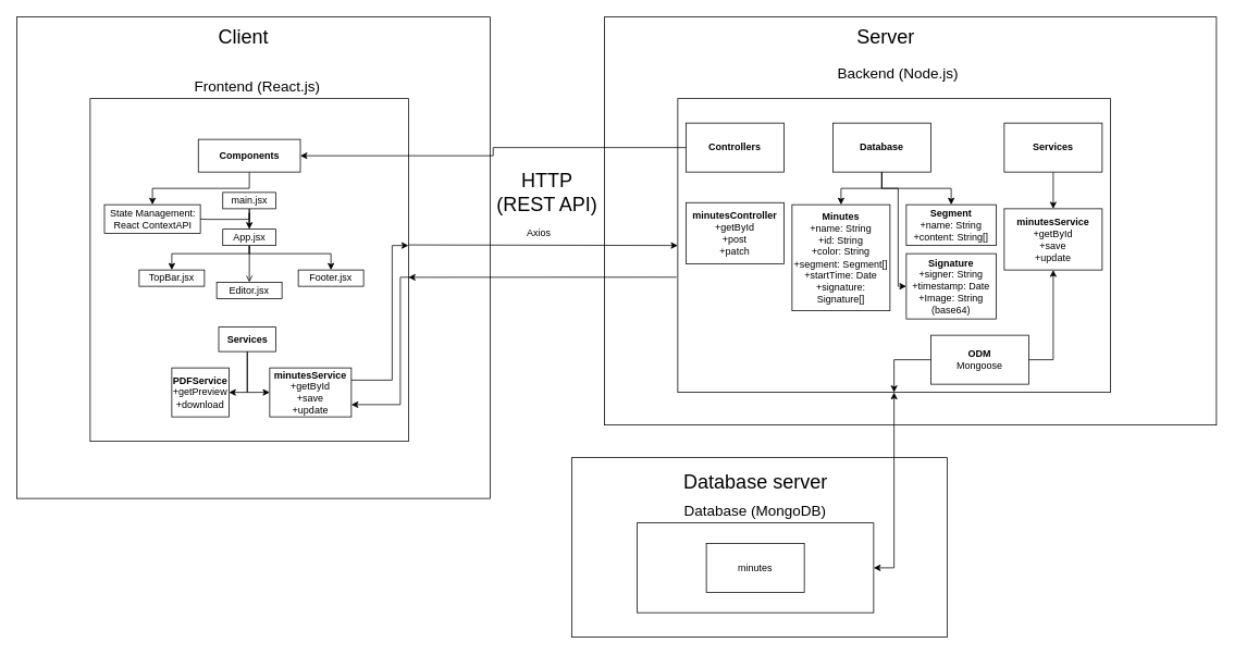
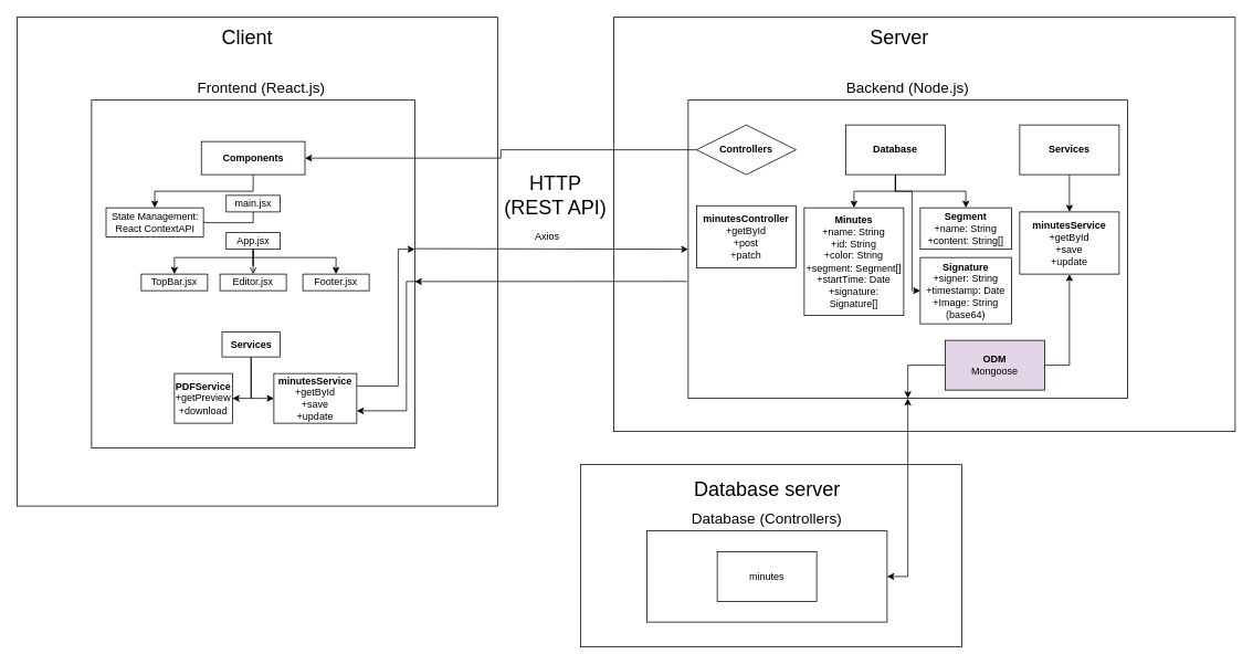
  <mxCell id="0" />
  <mxCell id="1" parent="0" />
  <mxCell id="2" value="" style="rounded=0;whiteSpace=wrap;html=1;" parent="1" vertex="1"><mxGeometry x="700" y="560" width="460" height="220" as="geometry" /></mxCell>
  <mxCell id="3" value="" style="rounded=0;whiteSpace=wrap;html=1;" parent="1" vertex="1"><mxGeometry x="740" y="20" width="750" height="500" as="geometry" /></mxCell>
  <mxCell id="4" value="" style="rounded=0;whiteSpace=wrap;html=1;" parent="1" vertex="1"><mxGeometry x="20" y="20" width="580" height="590" as="geometry" /></mxCell>
  <mxCell id="5" style="edgeStyle=orthogonalEdgeStyle;rounded=0;orthogonalLoop=1;jettySize=auto;html=1;entryX=0;entryY=0.5;entryDx=0;entryDy=0;exitX=1.001;exitY=0.427;exitDx=0;exitDy=0;exitPerimeter=0;" parent="1" source="6" target="7" edge="1"><mxGeometry relative="1" as="geometry"><Array as="points"><mxPoint x="502" y="299" /></Array></mxGeometry></mxCell>
  <mxCell id="6" value="" style="rounded=0;whiteSpace=wrap;html=1;" parent="1" vertex="1"><mxGeometry x="110" y="120" width="390" height="420" as="geometry" /></mxCell>
  <mxCell id="7" value="" style="rounded=0;whiteSpace=wrap;html=1;" parent="1" vertex="1"><mxGeometry x="830" y="120" width="530" height="360" as="geometry" /></mxCell>
  <mxCell id="8" value="" style="rounded=0;whiteSpace=wrap;html=1;" parent="1" vertex="1"><mxGeometry x="780" y="640" width="290" height="110" as="geometry" /></mxCell>
  <mxCell id="9" value="Frontend (React.js)" style="text;html=1;strokeColor=none;fillColor=none;align=center;verticalAlign=middle;whiteSpace=wrap;rounded=0;fontSize=18;" parent="1" vertex="1"><mxGeometry x="120" y="90" width="390" height="30" as="geometry" /></mxCell>
- <mxCell id="10" value="Backend (Node.js)" style="text;html=1;strokeColor=none;fillColor=none;align=center;verticalAlign=middle;whiteSpace=wrap;rounded=0;fontSize=18;" parent="1" vertex="1"><mxGeometry x="835" y="75" width="530" height="30" as="geometry" /></mxCell>
- <mxCell id="11" value="Database (MongoDB)" style="text;html=1;strokeColor=none;fillColor=none;align=center;verticalAlign=middle;whiteSpace=wrap;rounded=0;fontSize=18;" parent="1" vertex="1"><mxGeometry x="780" y="610" width="290" height="30" as="geometry" /></mxCell>
+ <mxCell id="10" value="Backend (Node.js)" style="text;html=1;strokeColor=none;fillColor=none;align=center;verticalAlign=middle;whiteSpace=wrap;rounded=0;fontSize=18;" parent="1" vertex="1"><mxGeometry x="830" y="90" width="530" height="30" as="geometry" /></mxCell>
+ <mxCell id="11" value="Database (Controllers)" style="text;html=1;strokeColor=none;fillColor=none;align=center;verticalAlign=middle;whiteSpace=wrap;rounded=0;fontSize=18;" parent="1" vertex="1"><mxGeometry x="780" y="610" width="290" height="30" as="geometry" /></mxCell>
  <mxCell id="12" style="edgeStyle=orthogonalEdgeStyle;rounded=0;orthogonalLoop=1;jettySize=auto;html=1;entryX=1;entryY=0.5;entryDx=0;entryDy=0;" parent="1" source="14" target="31" edge="1"><mxGeometry relative="1" as="geometry" /></mxCell>
  <mxCell id="13" style="edgeStyle=orthogonalEdgeStyle;rounded=0;orthogonalLoop=1;jettySize=auto;html=1;entryX=0;entryY=0.5;entryDx=0;entryDy=0;" parent="1" source="14" target="32" edge="1"><mxGeometry relative="1" as="geometry" /></mxCell>
  <mxCell id="14" value="Services" style="rounded=0;whiteSpace=wrap;html=1;fontStyle=1" parent="1" vertex="1"><mxGeometry x="267.5" y="400" width="70" height="30" as="geometry" /></mxCell>
  <mxCell id="15" style="edgeStyle=orthogonalEdgeStyle;rounded=0;orthogonalLoop=1;jettySize=auto;html=1;" parent="1" source="16" target="35" edge="1"><mxGeometry relative="1" as="geometry" /></mxCell>
- <mxCell id="16" value="Controllers" style="rounded=0;whiteSpace=wrap;html=1;fontStyle=1" parent="1" vertex="1"><mxGeometry x="840" y="150" width="120" height="60" as="geometry" /></mxCell>
+ <mxCell id="16" value="Controllers" style="rhombus;whiteSpace=wrap;html=1;fontStyle=1;" parent="1" vertex="1"><mxGeometry x="840" y="150" width="120" height="60" as="geometry" /></mxCell>
  <mxCell id="17" style="edgeStyle=orthogonalEdgeStyle;rounded=0;orthogonalLoop=1;jettySize=auto;html=1;entryX=0.5;entryY=0;entryDx=0;entryDy=0;" parent="1" source="20" target="29" edge="1"><mxGeometry relative="1" as="geometry" /></mxCell>
  <mxCell id="18" style="edgeStyle=orthogonalEdgeStyle;rounded=0;orthogonalLoop=1;jettySize=auto;html=1;" parent="1" source="20" target="49" edge="1"><mxGeometry relative="1" as="geometry" /></mxCell>
  <mxCell id="19" style="edgeStyle=orthogonalEdgeStyle;rounded=0;orthogonalLoop=1;jettySize=auto;html=1;entryX=0;entryY=0.5;entryDx=0;entryDy=0;exitX=0.5;exitY=1;exitDx=0;exitDy=0;" parent="1" source="20" target="50" edge="1"><mxGeometry relative="1" as="geometry"><Array as="points"><mxPoint x="1080" y="230" /><mxPoint x="1100" y="230" /></Array></mxGeometry></mxCell>
  <mxCell id="20" value="Database" style="rounded=0;whiteSpace=wrap;html=1;fontStyle=1" parent="1" vertex="1"><mxGeometry x="1020" y="150" width="120" height="60" as="geometry" /></mxCell>
  <mxCell id="21" style="edgeStyle=orthogonalEdgeStyle;rounded=0;orthogonalLoop=1;jettySize=auto;html=1;entryX=0.5;entryY=0;entryDx=0;entryDy=0;" parent="1" source="22" target="30" edge="1"><mxGeometry relative="1" as="geometry" /></mxCell>
  <mxCell id="22" value="Services" style="rounded=0;whiteSpace=wrap;html=1;fontStyle=1" parent="1" vertex="1"><mxGeometry x="1230" y="150" width="120" height="60" as="geometry" /></mxCell>
  <mxCell id="23" value="minutes" style="rounded=0;whiteSpace=wrap;html=1;" parent="1" vertex="1"><mxGeometry x="865" y="665" width="120" height="60" as="geometry" /></mxCell>
  <mxCell id="24" value="" style="endArrow=classic;html=1;rounded=0;exitX=-0.003;exitY=0.608;exitDx=0;exitDy=0;exitPerimeter=0;" parent="1" source="7" edge="1"><mxGeometry width="50" height="50" relative="1" as="geometry"><mxPoint x="831" y="338" as="sourcePoint" /><mxPoint x="500" y="339" as="targetPoint" /></mxGeometry></mxCell>
  <mxCell id="25" value="Axios" style="text;html=1;strokeColor=none;fillColor=none;align=center;verticalAlign=middle;whiteSpace=wrap;rounded=0;" parent="1" vertex="1"><mxGeometry x="580" y="270" width="160" height="30" as="geometry" /></mxCell>
  <mxCell id="26" value="HTTP (REST API)" style="text;html=1;strokeColor=none;fillColor=none;align=center;verticalAlign=middle;whiteSpace=wrap;rounded=0;fontSize=24;" parent="1" vertex="1"><mxGeometry x="600" y="220" width="140" height="30" as="geometry" /></mxCell>
  <mxCell id="27" value="" style="endArrow=classic;startArrow=classic;html=1;rounded=0;entryX=0.5;entryY=1;entryDx=0;entryDy=0;exitX=1;exitY=0.5;exitDx=0;exitDy=0;" parent="1" source="8" target="7" edge="1"><mxGeometry width="50" height="50" relative="1" as="geometry"><mxPoint x="1040" y="700" as="sourcePoint" /><mxPoint x="1090" y="650" as="targetPoint" /><Array as="points"><mxPoint x="1095" y="695" /></Array></mxGeometry></mxCell>
  <mxCell id="28" value="&lt;b&gt;minutesController&lt;/b&gt;&lt;br&gt;+getById&lt;br&gt;+post&lt;br&gt;+patch" style="rounded=0;whiteSpace=wrap;html=1;" parent="1" vertex="1"><mxGeometry x="840" y="247.5" width="120" height="75" as="geometry" /></mxCell>
  <mxCell id="29" value="&lt;b&gt;Minutes&lt;/b&gt;&lt;br&gt;+name: String&lt;br&gt;+id: String&lt;br&gt;+color: String&lt;br&gt;+segment: Segment[]&lt;br&gt;+startTime: Date&lt;br&gt;+signature: Signature[]" style="rounded=0;whiteSpace=wrap;html=1;" parent="1" vertex="1"><mxGeometry x="970" y="250" width="120" height="130" as="geometry" /></mxCell>
  <mxCell id="30" value="&lt;b&gt;minutesService&lt;/b&gt;&lt;br&gt;+getById&lt;br&gt;+save&lt;br&gt;+update" style="rounded=0;whiteSpace=wrap;html=1;" parent="1" vertex="1"><mxGeometry x="1230" y="255" width="120" height="75" as="geometry" /></mxCell>
  <mxCell id="31" value="&lt;b&gt;PDFService&lt;/b&gt;&lt;br&gt;+getPreview&lt;br&gt;+download" style="rounded=0;whiteSpace=wrap;html=1;" parent="1" vertex="1"><mxGeometry x="210" y="450" width="70" height="60" as="geometry" /></mxCell>
  <mxCell id="32" value="&lt;b&gt;minutesService&lt;br&gt;&lt;/b&gt;+getById&lt;br&gt;+save&lt;br&gt;+update" style="rounded=0;whiteSpace=wrap;html=1;" parent="1" vertex="1"><mxGeometry x="330" y="450" width="100" height="60" as="geometry" /></mxCell>
  <mxCell id="33" value="State Management: React ContextAPI" style="rounded=0;whiteSpace=wrap;html=1;" parent="1" vertex="1"><mxGeometry x="127.5" y="250" width="117.5" height="35" as="geometry" /></mxCell>
  <mxCell id="34" style="edgeStyle=orthogonalEdgeStyle;rounded=0;orthogonalLoop=1;jettySize=auto;html=1;" parent="1" source="35" target="33" edge="1"><mxGeometry relative="1" as="geometry" /></mxCell>
  <mxCell id="35" value="Components" style="rounded=0;whiteSpace=wrap;html=1;fontStyle=1" parent="1" vertex="1"><mxGeometry x="242.5" y="170" width="125" height="40" as="geometry" /></mxCell>
- <mxCell id="36" style="edgeStyle=orthogonalEdgeStyle;rounded=0;orthogonalLoop=1;jettySize=auto;html=1;entryX=0.5;entryY=0;entryDx=0;entryDy=0;" parent="1" source="38" target="43" edge="1"><mxGeometry relative="1" as="geometry" /></mxCell>
  <mxCell id="37" style="edgeStyle=orthogonalEdgeStyle;rounded=0;orthogonalLoop=1;jettySize=auto;html=1;entryX=1;entryY=0.5;entryDx=0;entryDy=0;strokeColor=default;endArrow=none;endFill=0;" parent="1" source="38" target="33" edge="1"><mxGeometry relative="1" as="geometry"><Array as="points"><mxPoint x="305" y="268" /><mxPoint x="253" y="268" /></Array></mxGeometry></mxCell>
  <mxCell id="38" value="main.jsx" style="rounded=0;whiteSpace=wrap;html=1;" parent="1" vertex="1"><mxGeometry x="272.5" y="235" width="65" height="20" as="geometry" /></mxCell>
  <mxCell id="39" value="TopBar.jsx" style="rounded=0;whiteSpace=wrap;html=1;" parent="1" vertex="1"><mxGeometry x="170" y="330" width="80" height="20" as="geometry" /></mxCell>
  <mxCell id="40" style="edgeStyle=orthogonalEdgeStyle;rounded=0;orthogonalLoop=1;jettySize=auto;html=1;" parent="1" source="43" target="39" edge="1"><mxGeometry relative="1" as="geometry"><Array as="points"><mxPoint x="305" y="310" /><mxPoint x="210" y="310" /></Array></mxGeometry></mxCell>
  <mxCell id="41" style="edgeStyle=orthogonalEdgeStyle;rounded=0;orthogonalLoop=1;jettySize=auto;html=1;entryX=0.5;entryY=0;entryDx=0;entryDy=0;endArrow=open;" parent="1" source="43" target="44" edge="1"><mxGeometry relative="1" as="geometry" /></mxCell>
  <mxCell id="42" style="edgeStyle=orthogonalEdgeStyle;rounded=0;orthogonalLoop=1;jettySize=auto;html=1;" parent="1" source="43" target="45" edge="1"><mxGeometry relative="1" as="geometry"><Array as="points"><mxPoint x="305" y="310" /><mxPoint x="405" y="310" /></Array></mxGeometry></mxCell>
  <mxCell id="43" value="App.jsx" style="rounded=0;whiteSpace=wrap;html=1;" parent="1" vertex="1"><mxGeometry x="272.5" y="280" width="65" height="20" as="geometry" /></mxCell>
- <mxCell id="44" value="Editor.jsx" style="rounded=0;whiteSpace=wrap;html=1;" parent="1" vertex="1"><mxGeometry x="265" y="345" width="80" height="20" as="geometry" /></mxCell>
+ <mxCell id="44" value="Editor.jsx" style="rounded=0;whiteSpace=wrap;html=1;" parent="1" vertex="1"><mxGeometry x="265" y="330" width="80" height="20" as="geometry" /></mxCell>
  <mxCell id="45" value="Footer.jsx" style="rounded=0;whiteSpace=wrap;html=1;" parent="1" vertex="1"><mxGeometry x="365" y="330" width="80" height="20" as="geometry" /></mxCell>
  <mxCell id="46" value="" style="endArrow=classic;html=1;rounded=0;exitX=1;exitY=0.25;exitDx=0;exitDy=0;" parent="1" source="32" edge="1"><mxGeometry width="50" height="50" relative="1" as="geometry"><mxPoint x="430" y="620" as="sourcePoint" /><mxPoint x="500" y="300" as="targetPoint" /><Array as="points"><mxPoint x="480" y="465" /><mxPoint x="480" y="300" /></Array></mxGeometry></mxCell>
  <mxCell id="47" value="" style="endArrow=classic;html=1;rounded=0;exitX=1.003;exitY=0.521;exitDx=0;exitDy=0;exitPerimeter=0;entryX=1;entryY=0.75;entryDx=0;entryDy=0;" parent="1" source="6" target="32" edge="1"><mxGeometry width="50" height="50" relative="1" as="geometry"><mxPoint x="530" y="460" as="sourcePoint" /><mxPoint x="580" y="410" as="targetPoint" /><Array as="points"><mxPoint x="490" y="339" /><mxPoint x="490" y="495" /></Array></mxGeometry></mxCell>
  <mxCell id="48" value="" style="endArrow=classic;html=1;rounded=0;exitX=0.5;exitY=1;exitDx=0;exitDy=0;entryX=0.5;entryY=1;entryDx=0;entryDy=0;startArrow=classic;startFill=1;" parent="1" source="30" target="7" edge="1"><mxGeometry width="50" height="50" relative="1" as="geometry"><mxPoint x="1210" y="440" as="sourcePoint" /><mxPoint x="1260" y="390" as="targetPoint" /><Array as="points"><mxPoint x="1290" y="440" /><mxPoint x="1190" y="440" /><mxPoint x="1095" y="440" /></Array></mxGeometry></mxCell>
  <mxCell id="49" value="&lt;b&gt;Segment&lt;/b&gt;&lt;br&gt;+name: String&lt;br&gt;+content: String[]" style="rounded=0;whiteSpace=wrap;html=1;" parent="1" vertex="1"><mxGeometry x="1110" y="250" width="110" height="50" as="geometry" /></mxCell>
  <mxCell id="50" value="&lt;b&gt;Signature&lt;/b&gt;&lt;br&gt;+signer: String&lt;br&gt;+timestamp: Date&lt;br&gt;+Image: String (base64)" style="rounded=0;whiteSpace=wrap;html=1;" parent="1" vertex="1"><mxGeometry x="1110" y="310" width="110" height="80" as="geometry" /></mxCell>
  <mxCell id="51" value="&lt;font style=&quot;font-size: 24px;&quot;&gt;Client&lt;/font&gt;" style="text;html=1;strokeColor=none;fillColor=none;align=center;verticalAlign=middle;whiteSpace=wrap;rounded=0;" parent="1" vertex="1"><mxGeometry x="267.5" y="30" width="60" height="30" as="geometry" /></mxCell>
  <mxCell id="52" value="&lt;span style=&quot;font-size: 24px;&quot;&gt;Server&lt;/span&gt;" style="text;html=1;strokeColor=none;fillColor=none;align=center;verticalAlign=middle;whiteSpace=wrap;rounded=0;" parent="1" vertex="1"><mxGeometry x="1030" y="30" width="110" height="30" as="geometry" /></mxCell>
  <mxCell id="53" value="&lt;span style=&quot;font-size: 24px;&quot;&gt;Database server&lt;/span&gt;" style="text;html=1;strokeColor=none;fillColor=none;align=center;verticalAlign=middle;whiteSpace=wrap;rounded=0;" parent="1" vertex="1"><mxGeometry x="797.5" y="575" width="255" height="30" as="geometry" /></mxCell>
- <mxCell id="54" value="&lt;b&gt;ODM&lt;/b&gt;&lt;br&gt;Mongoose" style="rounded=0;whiteSpace=wrap;html=1;" parent="1" vertex="1"><mxGeometry x="1140" y="410" width="120" height="60" as="geometry" /></mxCell>
+ <mxCell id="54" value="&lt;b&gt;ODM&lt;/b&gt;&lt;br&gt;Mongoose" style="rounded=0;whiteSpace=wrap;html=1;fillColor=#e1d5e7;" parent="1" vertex="1"><mxGeometry x="1140" y="410" width="120" height="60" as="geometry" /></mxCell>
